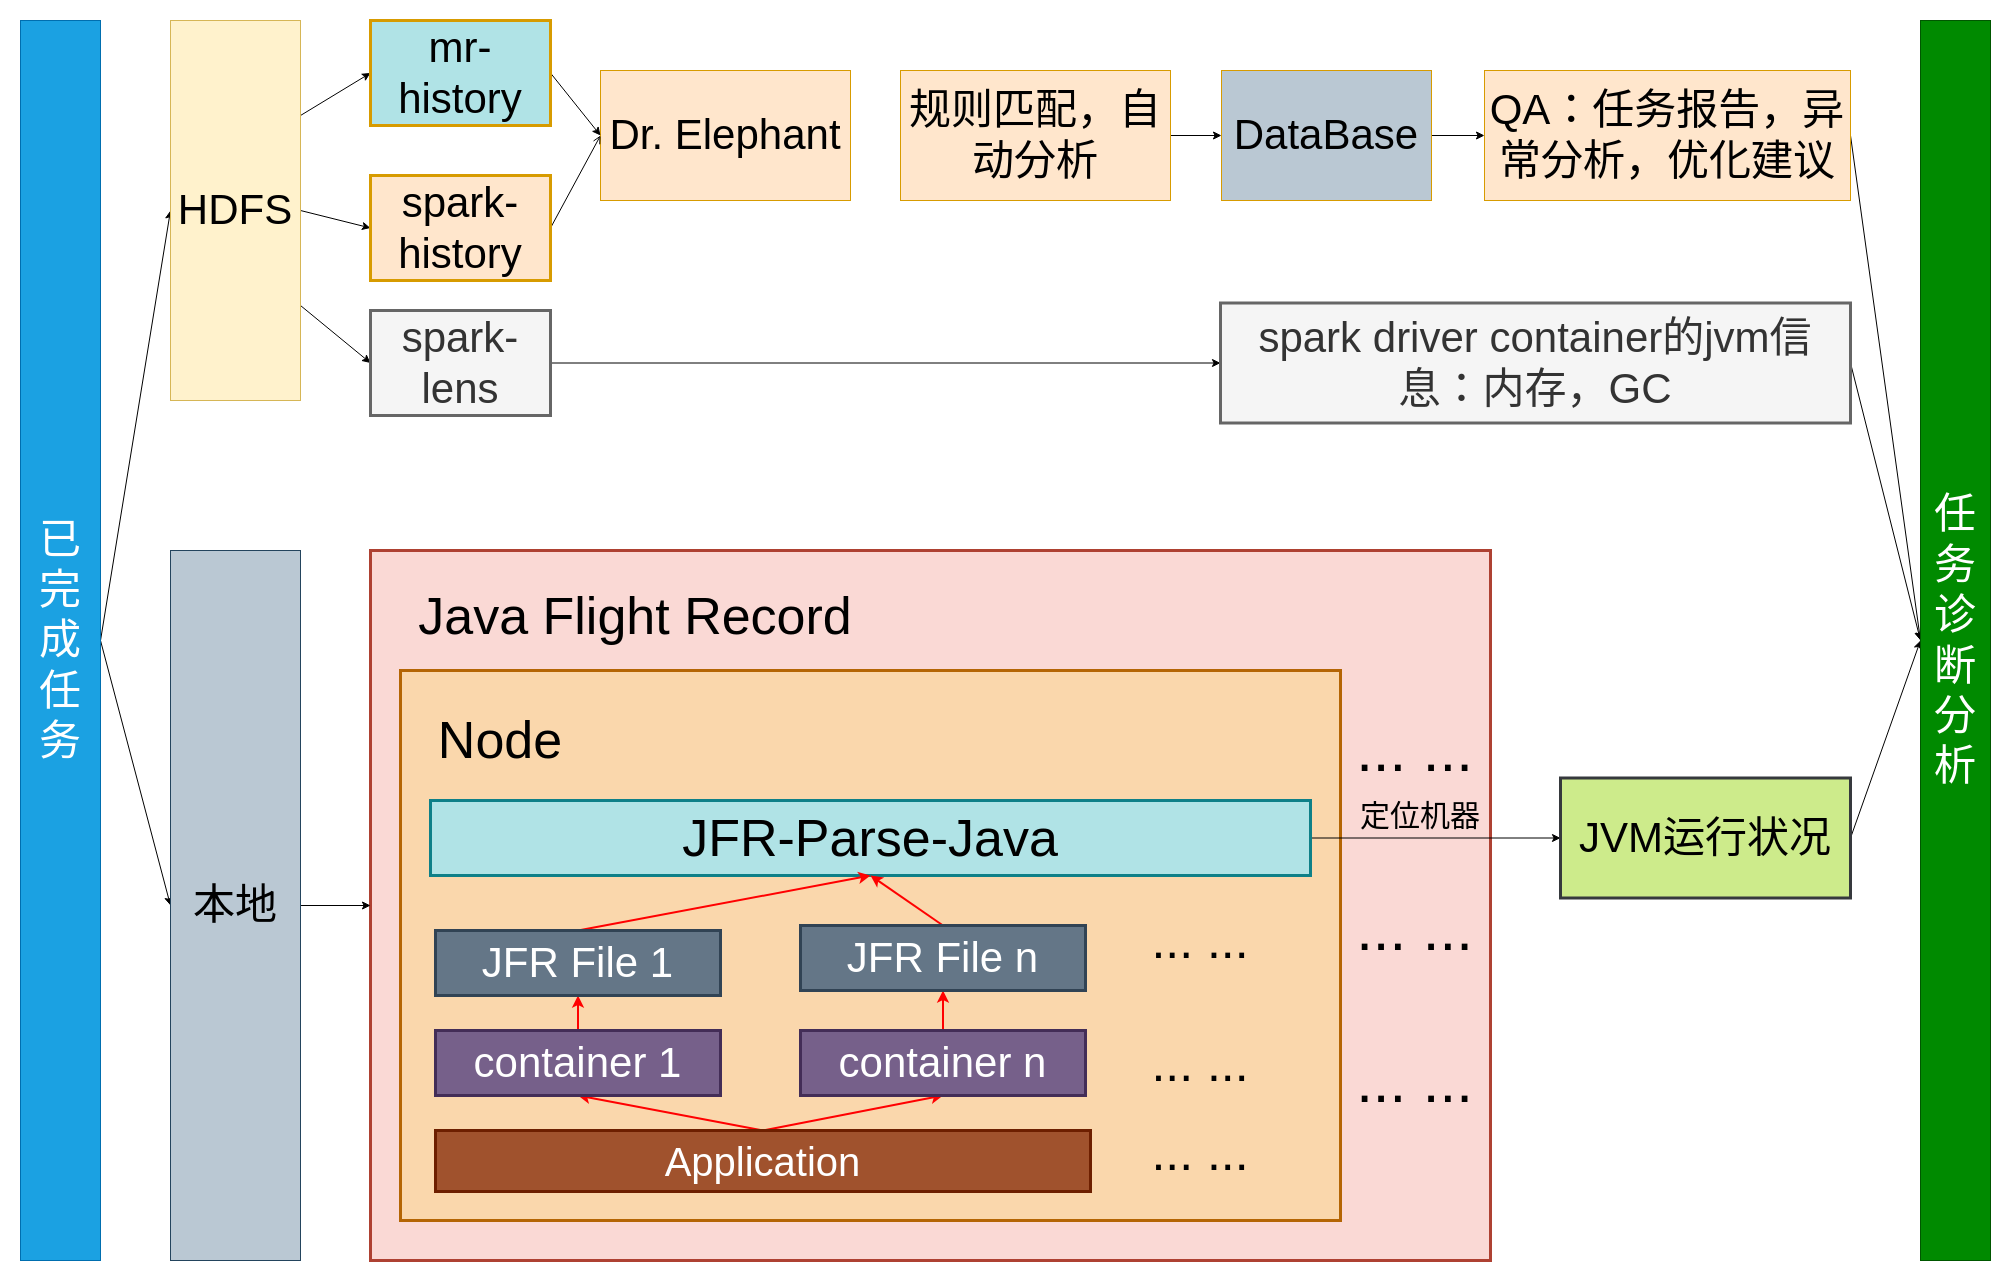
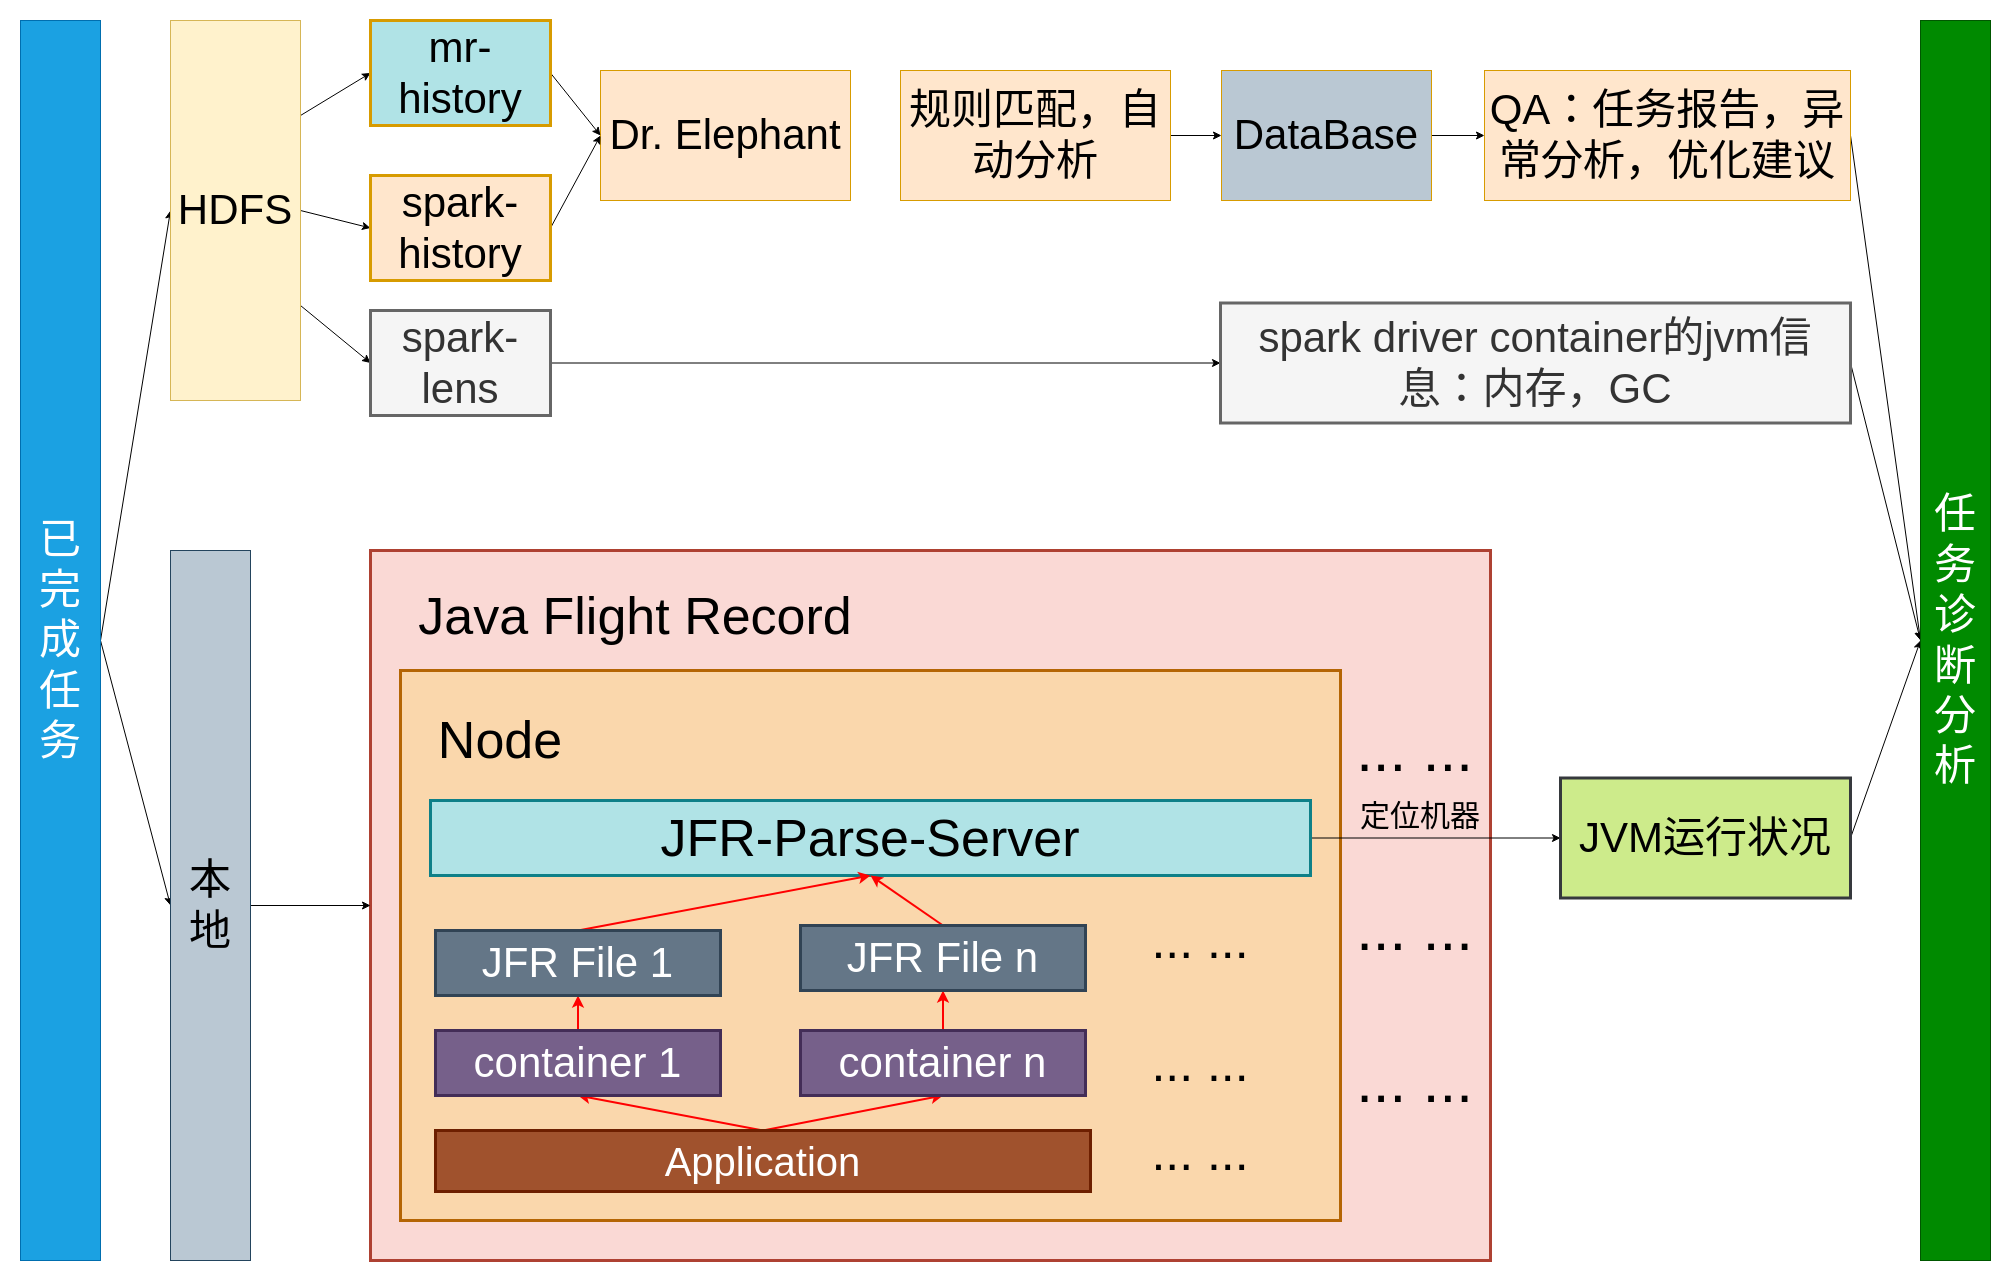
  <mxCell id="0" />
  <mxCell id="1" parent="0" />
  <mxCell id="2" style="edgeStyle=none;rounded=0;orthogonalLoop=1;jettySize=auto;html=1;exitX=1;exitY=0.5;exitDx=0;exitDy=0;entryX=0;entryY=0.5;entryDx=0;entryDy=0;fontSize=22;" edge="1" parent="1" source="4" target="10"><mxGeometry relative="1" as="geometry" /></mxCell>
  <mxCell id="3" style="edgeStyle=none;rounded=0;orthogonalLoop=1;jettySize=auto;html=1;exitX=1;exitY=0.5;exitDx=0;exitDy=0;entryX=0;entryY=0.5;entryDx=0;entryDy=0;fontSize=22;" edge="1" parent="1" source="4" target="12"><mxGeometry relative="1" as="geometry" /></mxCell>
  <mxCell id="4" value="已完成&lt;br&gt;任务" style="rounded=0;whiteSpace=wrap;html=1;fontSize=42;fillColor=#1ba1e2;strokeColor=#006EAF;fontColor=#ffffff;" parent="1" vertex="1"><mxGeometry x="20" y="20" width="80" height="1240" as="geometry" /></mxCell>
  <mxCell id="5" value="Dr. Elephant" style="rounded=0;whiteSpace=wrap;html=1;fontSize=42;fillColor=#ffe6cc;strokeColor=#d79b00;align=center;" parent="1" vertex="1"><mxGeometry x="600" y="70" width="250" height="130" as="geometry" /></mxCell>
  <mxCell id="6" value="" style="rounded=0;whiteSpace=wrap;html=1;fontSize=22;strokeColor=#ae4132;fillColor=#fad9d5;strokeWidth=3;" parent="1" vertex="1"><mxGeometry x="370" y="550" width="1120" height="710" as="geometry" /></mxCell>
  <mxCell id="7" style="edgeStyle=none;rounded=0;orthogonalLoop=1;jettySize=auto;html=1;exitX=1;exitY=0.25;exitDx=0;exitDy=0;entryX=0;entryY=0.5;entryDx=0;entryDy=0;fontSize=22;" edge="1" parent="1" source="10" target="27"><mxGeometry relative="1" as="geometry" /></mxCell>
  <mxCell id="8" style="edgeStyle=none;rounded=0;orthogonalLoop=1;jettySize=auto;html=1;exitX=1;exitY=0.5;exitDx=0;exitDy=0;entryX=0;entryY=0.5;entryDx=0;entryDy=0;fontSize=22;" edge="1" parent="1" source="10" target="29"><mxGeometry relative="1" as="geometry" /></mxCell>
  <mxCell id="9" style="edgeStyle=none;rounded=0;orthogonalLoop=1;jettySize=auto;html=1;exitX=1;exitY=0.75;exitDx=0;exitDy=0;entryX=0;entryY=0.5;entryDx=0;entryDy=0;fontSize=22;" edge="1" parent="1" source="10" target="31"><mxGeometry relative="1" as="geometry" /></mxCell>
  <mxCell id="10" value="HDFS" style="rounded=0;whiteSpace=wrap;html=1;fontSize=42;fillColor=#fff2cc;strokeColor=#d6b656;" vertex="1" parent="1"><mxGeometry x="170" y="20" width="130" height="380" as="geometry" /></mxCell>
  <mxCell id="11" style="edgeStyle=none;rounded=0;orthogonalLoop=1;jettySize=auto;html=1;exitX=1;exitY=0.5;exitDx=0;exitDy=0;entryX=0;entryY=0.5;entryDx=0;entryDy=0;fontSize=92;" edge="1" parent="1" source="12" target="6"><mxGeometry relative="1" as="geometry" /></mxCell>
- <mxCell id="12" value="本地" style="rounded=0;whiteSpace=wrap;html=1;fontSize=42;fillColor=#bac8d3;strokeColor=#23445d;" vertex="1" parent="1"><mxGeometry x="170" y="550" width="130" height="710" as="geometry" /></mxCell>
+ <mxCell id="12" value="本地" style="rounded=0;whiteSpace=wrap;html=1;fontSize=42;fillColor=#bac8d3;strokeColor=#23445d;" vertex="1" parent="1"><mxGeometry x="170" y="550" width="80" height="710" as="geometry" /></mxCell>
  <mxCell id="13" style="edgeStyle=none;rounded=0;orthogonalLoop=1;jettySize=auto;html=1;exitX=1;exitY=0.5;exitDx=0;exitDy=0;entryX=0;entryY=0.5;entryDx=0;entryDy=0;fontSize=22;" edge="1" parent="1" source="14" target="16"><mxGeometry relative="1" as="geometry" /></mxCell>
  <mxCell id="14" value="规则匹配，自动分析" style="rounded=0;whiteSpace=wrap;html=1;fontSize=42;fillColor=#ffe6cc;strokeColor=#d79b00;" vertex="1" parent="1"><mxGeometry x="900" y="70" width="270" height="130" as="geometry" /></mxCell>
  <mxCell id="15" value="" style="edgeStyle=none;rounded=0;orthogonalLoop=1;jettySize=auto;html=1;fontSize=22;" edge="1" parent="1" source="16" target="35"><mxGeometry relative="1" as="geometry" /></mxCell>
  <mxCell id="16" value="DataBase" style="rounded=0;whiteSpace=wrap;html=1;fontSize=42;fillColor=#bac8d3;strokeColor=#d79b00;" vertex="1" parent="1"><mxGeometry x="1221" y="70" width="210" height="130" as="geometry" /></mxCell>
  <mxCell id="17" value="&lt;font style=&quot;font-size: 52px;&quot;&gt;Java Flight Record&lt;/font&gt;" style="rounded=0;whiteSpace=wrap;html=1;strokeWidth=3;fillColor=none;fontSize=52;strokeColor=none;" vertex="1" parent="1"><mxGeometry x="410" y="580" width="450" height="71" as="geometry" /></mxCell>
  <mxCell id="18" value="" style="rounded=0;whiteSpace=wrap;html=1;strokeWidth=3;fillColor=#fad7ac;fontSize=22;strokeColor=#b46504;" vertex="1" parent="1"><mxGeometry x="400" y="670" width="940" height="550" as="geometry" /></mxCell>
  <mxCell id="19" style="edgeStyle=none;rounded=0;orthogonalLoop=1;jettySize=auto;html=1;exitX=0.5;exitY=0;exitDx=0;exitDy=0;entryX=0.5;entryY=1;entryDx=0;entryDy=0;fontSize=50;strokeColor=#FF0000;strokeWidth=2;" edge="1" parent="1" source="21" target="23"><mxGeometry relative="1" as="geometry" /></mxCell>
  <mxCell id="20" style="edgeStyle=none;rounded=0;orthogonalLoop=1;jettySize=auto;html=1;exitX=0.5;exitY=0;exitDx=0;exitDy=0;entryX=0.5;entryY=1;entryDx=0;entryDy=0;fontSize=50;strokeColor=#FF0000;strokeWidth=2;" edge="1" parent="1" source="21" target="25"><mxGeometry relative="1" as="geometry" /></mxCell>
  <mxCell id="21" value="Application" style="rounded=0;whiteSpace=wrap;html=1;strokeWidth=3;fillColor=#a0522d;fontSize=40;strokeColor=#6D1F00;fontColor=#ffffff;" vertex="1" parent="1"><mxGeometry x="435" y="1130" width="655" height="61" as="geometry" /></mxCell>
  <mxCell id="22" style="edgeStyle=none;rounded=0;orthogonalLoop=1;jettySize=auto;html=1;exitX=0.5;exitY=0;exitDx=0;exitDy=0;entryX=0.5;entryY=1;entryDx=0;entryDy=0;fontSize=50;strokeColor=#FF0000;strokeWidth=2;" edge="1" parent="1" source="23" target="40"><mxGeometry relative="1" as="geometry" /></mxCell>
  <mxCell id="23" value="&lt;span style=&quot;font-size: 42px&quot;&gt;container 1&lt;/span&gt;" style="rounded=0;whiteSpace=wrap;html=1;strokeWidth=3;fillColor=#76608a;fontSize=42;strokeColor=#432D57;fontColor=#ffffff;" vertex="1" parent="1"><mxGeometry x="435" y="1030" width="285" height="65" as="geometry" /></mxCell>
  <mxCell id="24" style="edgeStyle=none;rounded=0;orthogonalLoop=1;jettySize=auto;html=1;exitX=0.5;exitY=0;exitDx=0;exitDy=0;entryX=0.5;entryY=1;entryDx=0;entryDy=0;fontSize=50;strokeColor=#FF0000;strokeWidth=2;" edge="1" parent="1" source="25" target="42"><mxGeometry relative="1" as="geometry" /></mxCell>
  <mxCell id="25" value="&lt;span style=&quot;font-size: 42px&quot;&gt;container n&lt;/span&gt;" style="rounded=0;whiteSpace=wrap;html=1;strokeWidth=3;fillColor=#76608a;fontSize=22;strokeColor=#432D57;fontColor=#ffffff;" vertex="1" parent="1"><mxGeometry x="800" y="1030" width="285" height="65" as="geometry" /></mxCell>
  <mxCell id="26" style="orthogonalLoop=1;jettySize=auto;html=1;exitX=1;exitY=0.5;exitDx=0;exitDy=0;entryX=0;entryY=0.5;entryDx=0;entryDy=0;rounded=0;fontSize=22;" edge="1" parent="1" source="27" target="5"><mxGeometry relative="1" as="geometry" /></mxCell>
  <mxCell id="27" value="mr-history" style="rounded=0;whiteSpace=wrap;html=1;strokeWidth=3;fillColor=#b0e3e6;fontSize=42;strokeColor=#d79b00;" vertex="1" parent="1"><mxGeometry x="370" y="20" width="180" height="105" as="geometry" /></mxCell>
- <mxCell id="28" style="edgeStyle=none;rounded=0;orthogonalLoop=1;jettySize=auto;html=1;exitX=1;exitY=0.5;exitDx=0;exitDy=0;fontSize=22;entryX=0;entryY=0.5;entryDx=0;entryDy=0;endArrow=open;" edge="1" parent="1" source="29" target="5"><mxGeometry relative="1" as="geometry"><mxPoint x="610" y="130" as="targetPoint" /></mxGeometry></mxCell>
+ <mxCell id="28" style="edgeStyle=none;rounded=0;orthogonalLoop=1;jettySize=auto;html=1;exitX=1;exitY=0.5;exitDx=0;exitDy=0;fontSize=22;entryX=0;entryY=0.5;entryDx=0;entryDy=0;" edge="1" parent="1" source="29" target="5"><mxGeometry relative="1" as="geometry"><mxPoint x="610" y="130" as="targetPoint" /></mxGeometry></mxCell>
  <mxCell id="29" value="spark-history" style="rounded=0;whiteSpace=wrap;html=1;strokeWidth=3;fillColor=#ffe6cc;fontSize=42;strokeColor=#d79b00;" vertex="1" parent="1"><mxGeometry x="370" y="175" width="180" height="105" as="geometry" /></mxCell>
  <mxCell id="30" value="" style="edgeStyle=none;rounded=0;orthogonalLoop=1;jettySize=auto;html=1;fontSize=22;" edge="1" parent="1" source="31" target="33"><mxGeometry relative="1" as="geometry" /></mxCell>
  <mxCell id="31" value="spark-lens" style="rounded=0;whiteSpace=wrap;html=1;strokeWidth=3;fillColor=#f5f5f5;fontSize=42;strokeColor=#666666;fontColor=#333333;" vertex="1" parent="1"><mxGeometry x="370" y="310" width="180" height="105" as="geometry" /></mxCell>
  <mxCell id="32" style="edgeStyle=none;rounded=0;orthogonalLoop=1;jettySize=auto;html=1;exitX=1;exitY=0.5;exitDx=0;exitDy=0;fontSize=30;entryX=0;entryY=0.5;entryDx=0;entryDy=0;" edge="1" parent="1" source="33" target="52"><mxGeometry relative="1" as="geometry"><mxPoint x="2030" y="540" as="targetPoint" /></mxGeometry></mxCell>
  <mxCell id="33" value="spark driver container的jvm信息：内存，GC" style="rounded=0;whiteSpace=wrap;html=1;strokeWidth=3;fillColor=#f5f5f5;fontSize=42;strokeColor=#666666;fontColor=#333333;" vertex="1" parent="1"><mxGeometry x="1220" y="302.5" width="630" height="120" as="geometry" /></mxCell>
  <mxCell id="34" style="edgeStyle=none;rounded=0;orthogonalLoop=1;jettySize=auto;html=1;exitX=1;exitY=0.5;exitDx=0;exitDy=0;entryX=0;entryY=0.5;entryDx=0;entryDy=0;fontSize=30;" edge="1" parent="1" source="35" target="52"><mxGeometry relative="1" as="geometry" /></mxCell>
  <mxCell id="35" value="QA：任务报告，异常分析，优化建议" style="rounded=0;whiteSpace=wrap;html=1;fontSize=42;fillColor=#ffe6cc;strokeColor=#d79b00;" vertex="1" parent="1"><mxGeometry x="1484" y="70" width="366" height="130" as="geometry" /></mxCell>
  <mxCell id="36" value="&lt;font style=&quot;font-size: 52px;&quot;&gt;Node&lt;/font&gt;" style="rounded=0;whiteSpace=wrap;html=1;strokeWidth=3;fillColor=none;fontSize=52;strokeColor=none;" vertex="1" parent="1"><mxGeometry x="430" y="710" width="140" height="60" as="geometry" /></mxCell>
  <mxCell id="37" style="edgeStyle=none;rounded=0;orthogonalLoop=1;jettySize=auto;html=1;exitX=1;exitY=0.5;exitDx=0;exitDy=0;entryX=0;entryY=0.5;entryDx=0;entryDy=0;fontSize=60;" edge="1" parent="1" source="38" target="50"><mxGeometry relative="1" as="geometry" /></mxCell>
- <mxCell id="38" value="JFR-Parse-Java" style="rounded=0;whiteSpace=wrap;html=1;strokeWidth=3;fillColor=#b0e3e6;fontSize=52;strokeColor=#0e8088;" vertex="1" parent="1"><mxGeometry x="430" y="800" width="880" height="75" as="geometry" /></mxCell>
+ <mxCell id="38" value="JFR-Parse-Server" style="rounded=0;whiteSpace=wrap;html=1;strokeWidth=3;fillColor=#b0e3e6;fontSize=52;strokeColor=#0e8088;" vertex="1" parent="1"><mxGeometry x="430" y="800" width="880" height="75" as="geometry" /></mxCell>
  <mxCell id="39" style="edgeStyle=none;rounded=0;orthogonalLoop=1;jettySize=auto;html=1;exitX=0.5;exitY=0;exitDx=0;exitDy=0;entryX=0.5;entryY=1;entryDx=0;entryDy=0;fontSize=50;strokeColor=#FF0000;strokeWidth=2;" edge="1" parent="1" source="40" target="38"><mxGeometry relative="1" as="geometry" /></mxCell>
  <mxCell id="40" value="&lt;span style=&quot;font-size: 42px&quot;&gt;JFR File 1&lt;/span&gt;" style="rounded=0;whiteSpace=wrap;html=1;strokeWidth=3;fillColor=#647687;fontSize=42;strokeColor=#314354;fontColor=#ffffff;" vertex="1" parent="1"><mxGeometry x="435" y="930" width="285" height="65" as="geometry" /></mxCell>
  <mxCell id="41" style="edgeStyle=none;rounded=0;orthogonalLoop=1;jettySize=auto;html=1;exitX=0.5;exitY=0;exitDx=0;exitDy=0;entryX=0.5;entryY=1;entryDx=0;entryDy=0;fontSize=50;strokeColor=#FF0000;strokeWidth=2;" edge="1" parent="1" source="42" target="38"><mxGeometry relative="1" as="geometry" /></mxCell>
  <mxCell id="42" value="&lt;span style=&quot;font-size: 42px&quot;&gt;JFR File n&lt;/span&gt;" style="rounded=0;whiteSpace=wrap;html=1;strokeWidth=3;fillColor=#647687;fontSize=22;strokeColor=#314354;fontColor=#ffffff;" vertex="1" parent="1"><mxGeometry x="800" y="925" width="285" height="65" as="geometry" /></mxCell>
  <mxCell id="43" value="&lt;font style=&quot;font-size: 60px;&quot;&gt;... ...&lt;/font&gt;" style="text;html=1;strokeColor=none;fillColor=none;align=center;verticalAlign=middle;whiteSpace=wrap;rounded=0;fontSize=60;" vertex="1" parent="1"><mxGeometry x="1280" y="699" width="269" height="101" as="geometry" /></mxCell>
  <mxCell id="44" value="&lt;font style=&quot;font-size: 50px;&quot;&gt;... ...&lt;/font&gt;" style="text;html=1;strokeColor=none;fillColor=none;align=center;verticalAlign=middle;whiteSpace=wrap;rounded=0;fontSize=50;" vertex="1" parent="1"><mxGeometry x="1080" y="900" width="240" height="79" as="geometry" /></mxCell>
  <mxCell id="45" value="&lt;font style=&quot;font-size: 50px;&quot;&gt;... ...&lt;/font&gt;" style="text;html=1;strokeColor=none;fillColor=none;align=center;verticalAlign=middle;whiteSpace=wrap;rounded=0;fontSize=50;" vertex="1" parent="1"><mxGeometry x="1080" y="1112" width="240" height="79" as="geometry" /></mxCell>
  <mxCell id="46" value="&lt;font style=&quot;font-size: 50px;&quot;&gt;... ...&lt;/font&gt;" style="text;html=1;strokeColor=none;fillColor=none;align=center;verticalAlign=middle;whiteSpace=wrap;rounded=0;fontSize=50;" vertex="1" parent="1"><mxGeometry x="1080" y="1023" width="240" height="79" as="geometry" /></mxCell>
  <mxCell id="47" value="&lt;font style=&quot;font-size: 60px;&quot;&gt;... ...&lt;/font&gt;" style="text;html=1;strokeColor=none;fillColor=none;align=center;verticalAlign=middle;whiteSpace=wrap;rounded=0;fontSize=60;" vertex="1" parent="1"><mxGeometry x="1280" y="878" width="269" height="101" as="geometry" /></mxCell>
  <mxCell id="48" value="&lt;font style=&quot;font-size: 60px;&quot;&gt;... ...&lt;/font&gt;" style="text;html=1;strokeColor=none;fillColor=none;align=center;verticalAlign=middle;whiteSpace=wrap;rounded=0;fontSize=60;" vertex="1" parent="1"><mxGeometry x="1280" y="1030" width="269" height="101" as="geometry" /></mxCell>
  <mxCell id="49" style="edgeStyle=none;rounded=0;orthogonalLoop=1;jettySize=auto;html=1;exitX=1;exitY=0.5;exitDx=0;exitDy=0;entryX=0;entryY=0.5;entryDx=0;entryDy=0;fontSize=30;" edge="1" parent="1" source="50" target="52"><mxGeometry relative="1" as="geometry" /></mxCell>
  <mxCell id="50" value="JVM运行状况" style="rounded=0;whiteSpace=wrap;html=1;strokeWidth=3;fillColor=#cdeb8b;fontSize=42;strokeColor=#36393d;" vertex="1" parent="1"><mxGeometry x="1560" y="777.5" width="290" height="120" as="geometry" /></mxCell>
  <mxCell id="51" value="定位机器" style="text;html=1;strokeColor=none;fillColor=none;align=center;verticalAlign=middle;whiteSpace=wrap;rounded=0;fontSize=30;" vertex="1" parent="1"><mxGeometry x="1290" y="760" width="260" height="110" as="geometry" /></mxCell>
  <mxCell id="52" value="任务诊断分析" style="rounded=0;whiteSpace=wrap;html=1;fontSize=42;fillColor=#008a00;strokeColor=#005700;fontColor=#ffffff;" vertex="1" parent="1"><mxGeometry x="1920" y="20" width="70" height="1240" as="geometry" /></mxCell>
